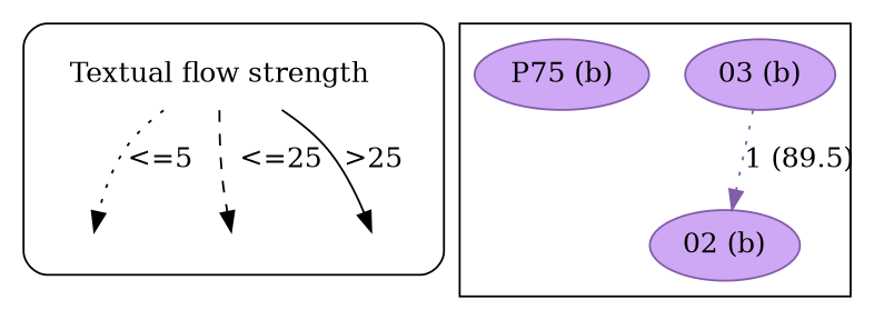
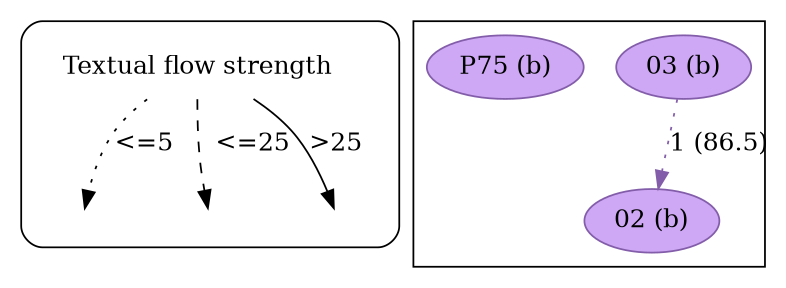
  strict digraph {
    node [style=invis]
    edge [style=dotted]
    n1 [label="Textual flow strength" shape=plaintext style=""]
    leg_e1 [fixedsize=True height=0.2]
    leg_e2 [fixedsize=True height=0.2]
    leg_e3 [fixedsize=True height=0.2]
    n5 [color="#835da9" fillcolor="#CEA8F4" label="03 (b)" style=filled]
    n6 [color="#835da9" fillcolor="#CEA8F4" label="02 (b)" style=filled]
    n7 [color="#835da9" fillcolor="#CEA8F4" label="P75 (b)" style=filled]
    subgraph cluster_1 {
      style=rounded
      n1
      leg_e1
      leg_e2
      leg_e3
    }
    subgraph cluster_2 {
      n5
      n6
      n7
    }
    n1 -> leg_e1 [label="<=5  "]
    n1 -> leg_e2 [label="  <=25" style=dashed]
    n1 -> leg_e3 [label=">25" style=solid]
-   n5 -> n6 [color="#835da9" label="1 (89.5)"]
+   n5 -> n6 [color="#835da9" label="1 (86.5)"]
  }
